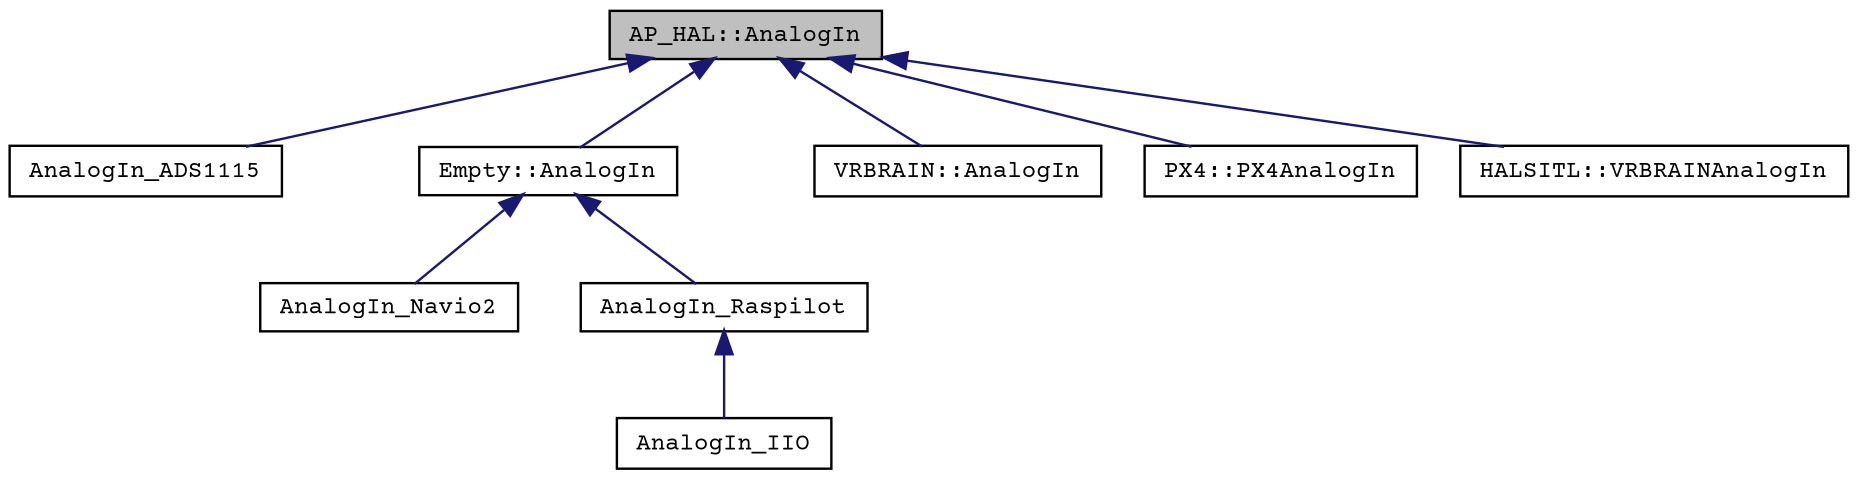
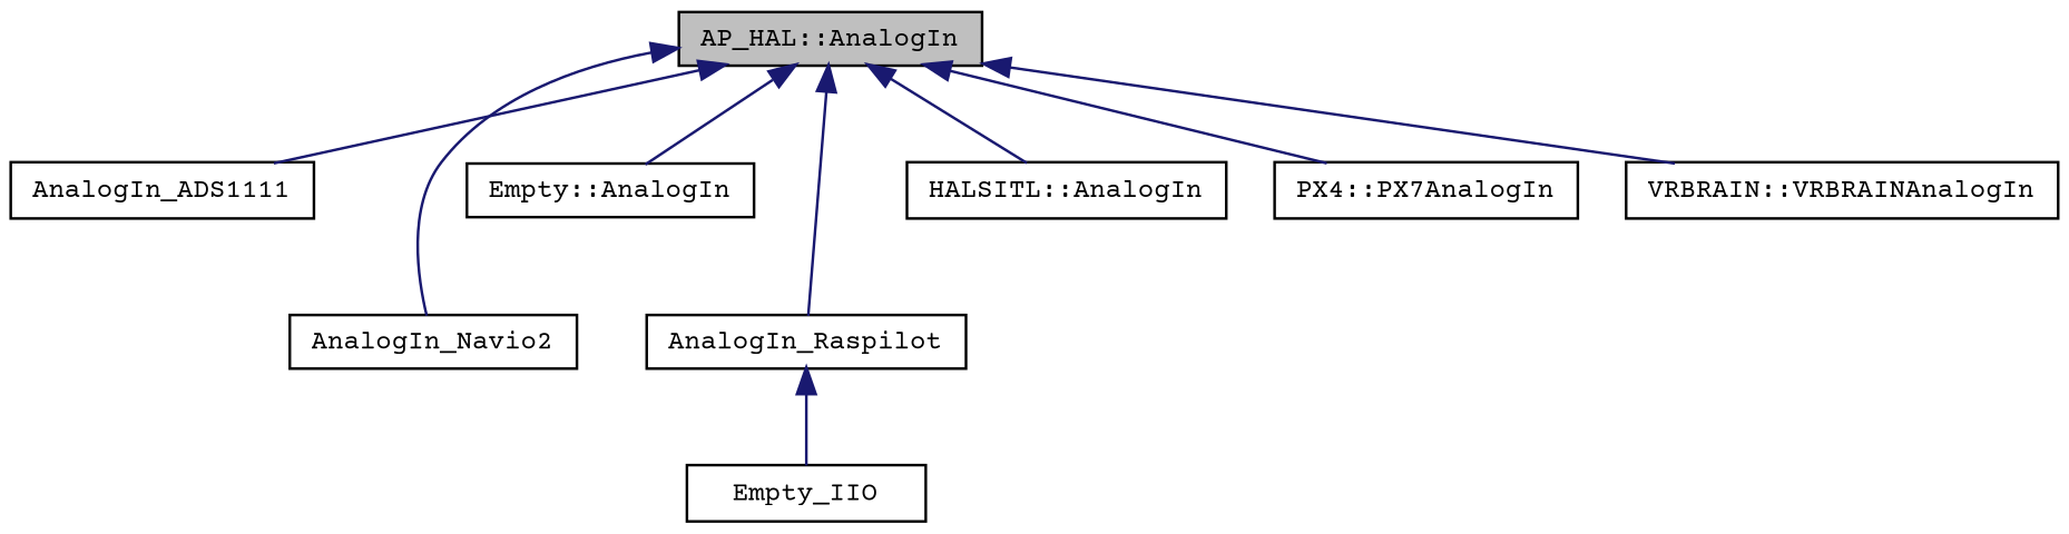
  digraph {
    fontname="Courier Prime"
    rankdir=TB
    node [color=black fillcolor=white fontname="Courier Prime" fontsize=10 shape=record style=filled]
    edge [color=midnightblue dir=back fontname="Courier Prime" fontsize=10 labelfontname=Helvetica labelfontsize=10 style=solid]
    n1 [fillcolor=grey75 fontcolor=black height=0.2 label="AP_HAL::AnalogIn" width=0.4]
-   n2 [height=0.2 label=AnalogIn_ADS1115 width=0.4]
+   n2 [height=0.2 label=AnalogIn_ADS1111 width=0.4]
    n3 [height=0.2 label=AnalogIn_Navio2 width=0.4]
    n4 [height=0.2 label=AnalogIn_Raspilot width=0.4]
    n5 [height=0.2 label="Empty::AnalogIn" width=0.4]
-   n6 [height=0.2 label="VRBRAIN::AnalogIn" width=0.4]
-   n7 [height=0.2 label="PX4::PX4AnalogIn" width=0.4]
-   n8 [height=0.2 label="HALSITL::VRBRAINAnalogIn" width=0.4]
-   n9 [height=0.2 label=AnalogIn_IIO width=0.4]
+   n6 [height=0.2 label="HALSITL::AnalogIn" width=0.4]
+   n7 [height=0.2 label="PX4::PX7AnalogIn" width=0.4]
+   n8 [height=0.2 label="VRBRAIN::VRBRAINAnalogIn" width=0.4]
+   n9 [height=0.2 label=Empty_IIO width=0.4]
    n1 -> n2
-   n5 -> n3
-   n5 -> n4
+   n1 -> n3
+   n1 -> n4
    n1 -> n5
    n1 -> n6
    n1 -> n7
    n1 -> n8
    n4 -> n9
  }
